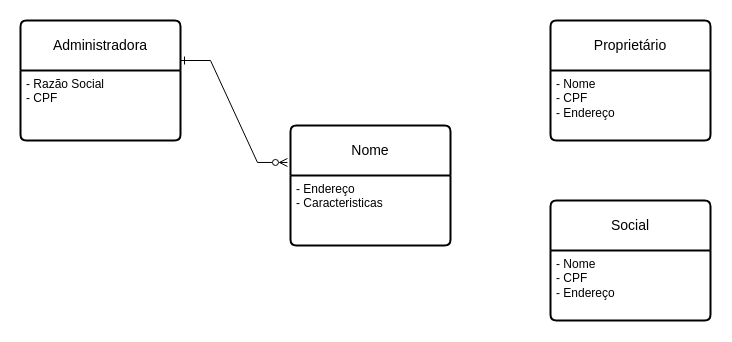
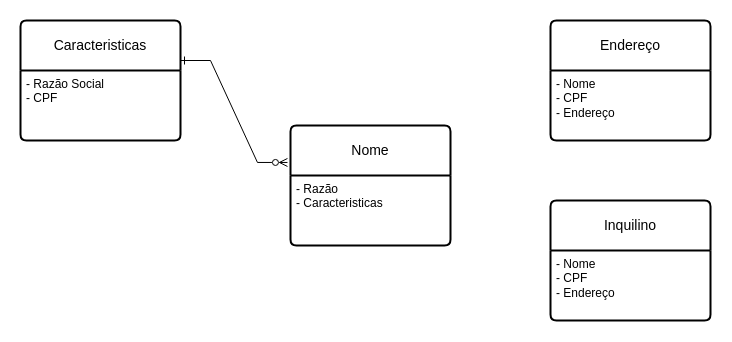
  <mxCell id="0" />
  <mxCell id="1" parent="0" />
- <mxCell id="2" value="Administradora" style="swimlane;childLayout=stackLayout;horizontal=1;startSize=50;horizontalStack=0;rounded=1;fontSize=14;fontStyle=0;strokeWidth=2;resizeParent=0;resizeLast=1;shadow=0;dashed=0;align=center;arcSize=4;whiteSpace=wrap;html=1;" vertex="1" parent="1"><mxGeometry x="20" y="20" width="160" height="120" as="geometry" /></mxCell>
+ <mxCell id="2" value="Caracteristicas" style="swimlane;childLayout=stackLayout;horizontal=1;startSize=50;horizontalStack=0;rounded=1;fontSize=14;fontStyle=0;strokeWidth=2;resizeParent=0;resizeLast=1;shadow=0;dashed=0;align=center;arcSize=4;whiteSpace=wrap;html=1;" vertex="1" parent="1"><mxGeometry x="20" y="20" width="160" height="120" as="geometry" /></mxCell>
  <mxCell id="3" value="- Razão Social&lt;br&gt;- CPF" style="align=left;strokeColor=none;fillColor=none;spacingLeft=4;fontSize=12;verticalAlign=top;resizable=0;rotatable=0;part=1;html=1;" vertex="1" parent="2"><mxGeometry y="50" width="160" height="70" as="geometry" /></mxCell>
  <mxCell id="4" value="Nome" style="swimlane;childLayout=stackLayout;horizontal=1;startSize=50;horizontalStack=0;rounded=1;fontSize=14;fontStyle=0;strokeWidth=2;resizeParent=0;resizeLast=1;shadow=0;dashed=0;align=center;arcSize=4;whiteSpace=wrap;html=1;" vertex="1" parent="1"><mxGeometry x="290" y="125" width="160" height="120" as="geometry" /></mxCell>
- <mxCell id="5" value="- Endereço&lt;br&gt;- Caracteristicas" style="align=left;strokeColor=none;fillColor=none;spacingLeft=4;fontSize=12;verticalAlign=top;resizable=0;rotatable=0;part=1;html=1;" vertex="1" parent="4"><mxGeometry y="50" width="160" height="70" as="geometry" /></mxCell>
- <mxCell id="6" value="Proprietário" style="swimlane;childLayout=stackLayout;horizontal=1;startSize=50;horizontalStack=0;rounded=1;fontSize=14;fontStyle=0;strokeWidth=2;resizeParent=0;resizeLast=1;shadow=0;dashed=0;align=center;arcSize=4;whiteSpace=wrap;html=1;" vertex="1" parent="1"><mxGeometry x="550" y="20" width="160" height="120" as="geometry" /></mxCell>
+ <mxCell id="5" value="- Razão&lt;br&gt;- Caracteristicas" style="align=left;strokeColor=none;fillColor=none;spacingLeft=4;fontSize=12;verticalAlign=top;resizable=0;rotatable=0;part=1;html=1;" vertex="1" parent="4"><mxGeometry y="50" width="160" height="70" as="geometry" /></mxCell>
+ <mxCell id="6" value="Endereço" style="swimlane;childLayout=stackLayout;horizontal=1;startSize=50;horizontalStack=0;rounded=1;fontSize=14;fontStyle=0;strokeWidth=2;resizeParent=0;resizeLast=1;shadow=0;dashed=0;align=center;arcSize=4;whiteSpace=wrap;html=1;" vertex="1" parent="1"><mxGeometry x="550" y="20" width="160" height="120" as="geometry" /></mxCell>
  <mxCell id="7" value="- Nome&lt;br&gt;- CPF&lt;br&gt;- Endereço" style="align=left;strokeColor=none;fillColor=none;spacingLeft=4;fontSize=12;verticalAlign=top;resizable=0;rotatable=0;part=1;html=1;" vertex="1" parent="6"><mxGeometry y="50" width="160" height="70" as="geometry" /></mxCell>
- <mxCell id="8" value="Social" style="swimlane;childLayout=stackLayout;horizontal=1;startSize=50;horizontalStack=0;rounded=1;fontSize=14;fontStyle=0;strokeWidth=2;resizeParent=0;resizeLast=1;shadow=0;dashed=0;align=center;arcSize=4;whiteSpace=wrap;html=1;" vertex="1" parent="1"><mxGeometry x="550" y="200" width="160" height="120" as="geometry" /></mxCell>
+ <mxCell id="8" value="Inquilino" style="swimlane;childLayout=stackLayout;horizontal=1;startSize=50;horizontalStack=0;rounded=1;fontSize=14;fontStyle=0;strokeWidth=2;resizeParent=0;resizeLast=1;shadow=0;dashed=0;align=center;arcSize=4;whiteSpace=wrap;html=1;" vertex="1" parent="1"><mxGeometry x="550" y="200" width="160" height="120" as="geometry" /></mxCell>
  <mxCell id="9" value="- Nome&lt;br style=&quot;border-color: var(--border-color);&quot;&gt;- CPF&lt;br style=&quot;border-color: var(--border-color);&quot;&gt;- Endereço" style="align=left;strokeColor=none;fillColor=none;spacingLeft=4;fontSize=12;verticalAlign=top;resizable=0;rotatable=0;part=1;html=1;" vertex="1" parent="8"><mxGeometry y="50" width="160" height="70" as="geometry" /></mxCell>
  <mxCell id="10" value="" style="edgeStyle=entityRelationEdgeStyle;fontSize=12;html=1;endArrow=ERzeroToMany;endFill=0;rounded=0;entryX=-0.019;entryY=0.308;entryDx=0;entryDy=0;entryPerimeter=0;startArrow=ERone;startFill=0;" edge="1" parent="1" target="4"><mxGeometry width="100" height="100" relative="1" as="geometry"><mxPoint x="180" y="60" as="sourcePoint" /><mxPoint x="280" y="-40" as="targetPoint" /></mxGeometry></mxCell>
